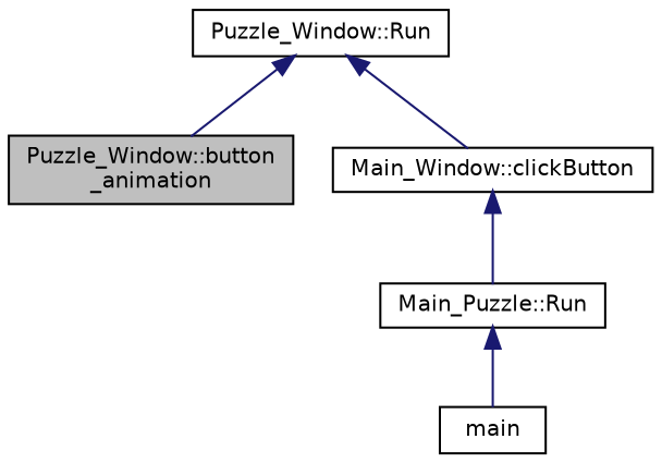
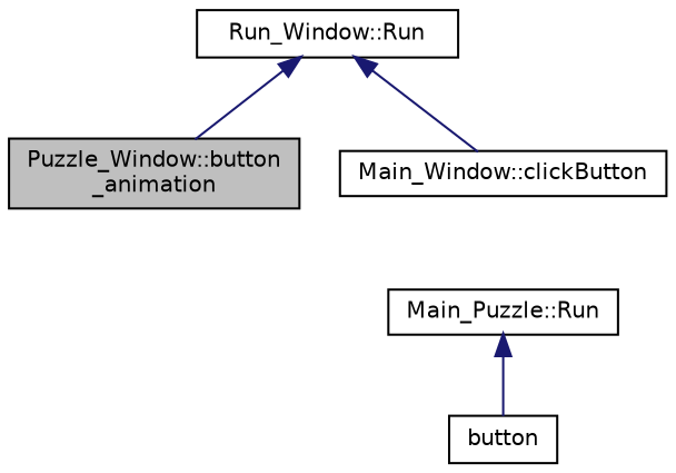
  digraph {
    rankdir=TB
    node [color=black fillcolor=white fontname=Helvetica fontsize=10 shape=record style=filled]
    edge [color=midnightblue dir=back fontname=Helvetica fontsize=10 labelfontname=Helvetica labelfontsize=10 style=solid]
    n1 [fillcolor=grey75 fontcolor=black height=0.2 label="Puzzle_Window::button\l_animation" width=0.4]
-   n2 [height=0.2 label="Puzzle_Window::Run" width=0.4]
+   n2 [height=0.2 label="Run_Window::Run" width=0.4]
    n3 [height=0.2 label="Main_Window::clickButton" width=0.4]
    n4 [height=0.2 label="Main_Puzzle::Run" width=0.4]
-   n5 [height=0.2 label=main width=0.4]
+   n5 [height=0.2 label=button width=0.4]
    n2 -> n1
    n2 -> n3
-   n3 -> n4
    n4 -> n5
  }
